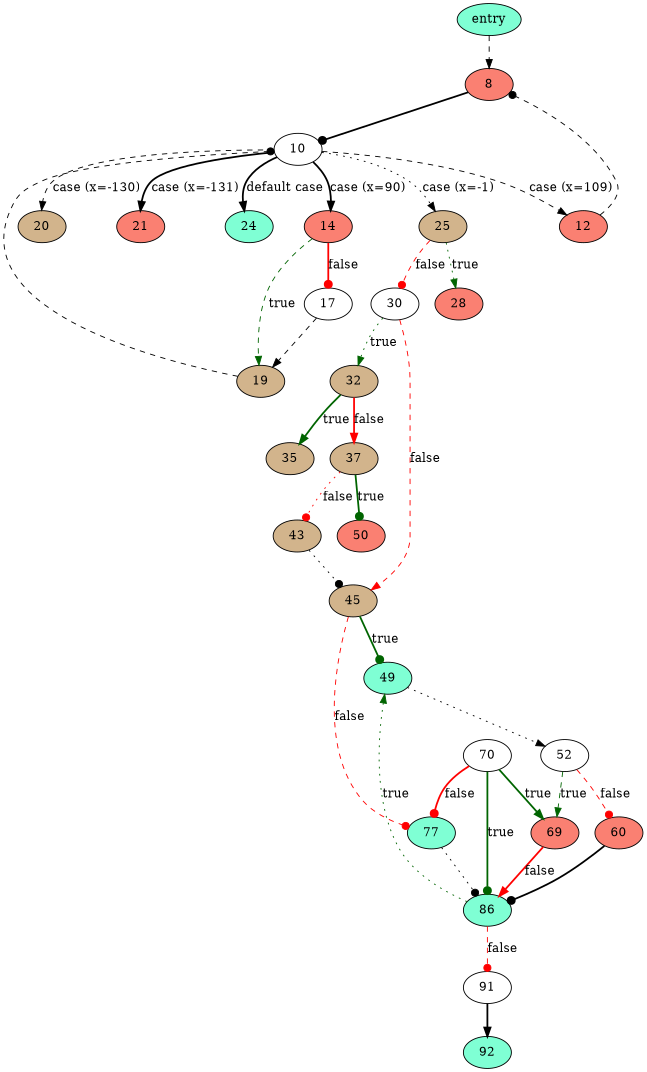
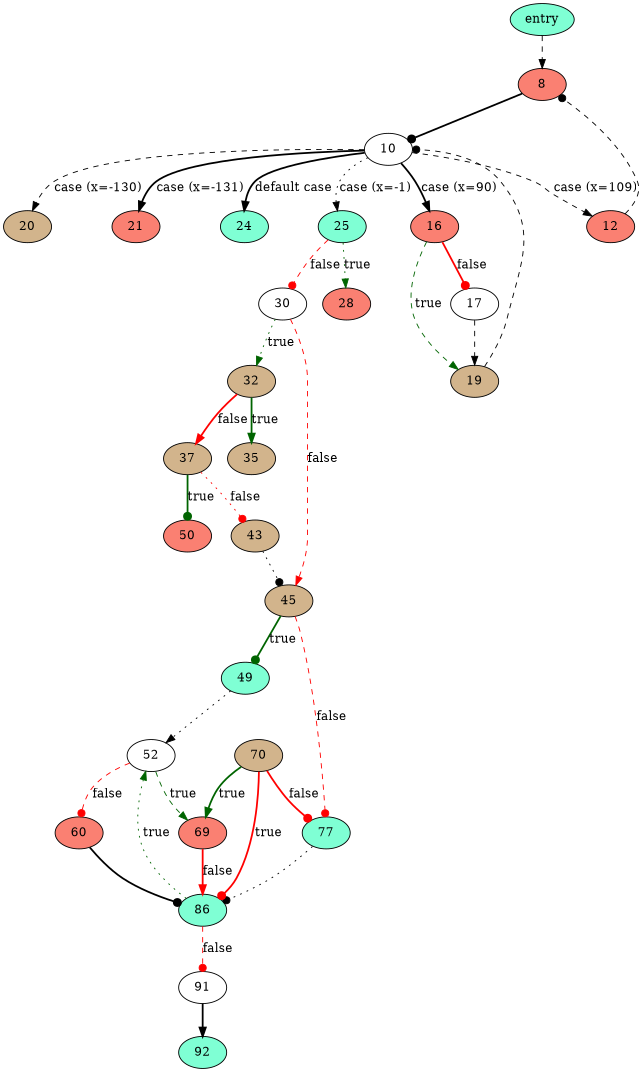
  digraph {
    node [fillcolor=salmon style=filled]
    edge [arrowhead=normal style=bold]
    n1 [fillcolor=aquamarine label=entry]
    8
    10 [fillcolor=white]
    12
-   14
+   14 [label=16]
    20 [fillcolor=tan]
    21
    24 [fillcolor=aquamarine]
-   25 [fillcolor=tan]
+   25 [fillcolor=aquamarine]
    17 [fillcolor=white]
    19 [fillcolor=tan]
    28
    30 [fillcolor=white]
    32 [fillcolor=tan]
    45 [fillcolor=tan]
    35 [fillcolor=tan]
    37 [fillcolor=tan]
    49 [fillcolor=aquamarine]
    77 [fillcolor=aquamarine]
    43 [fillcolor=tan]
    50
    52 [fillcolor=white]
    92 [fillcolor=aquamarine]
    60
    69
    86 [fillcolor=aquamarine]
    91 [fillcolor=white]
-   70 [fillcolor=white]
+   70 [fillcolor=tan]
    n1 -> 8 [style=dashed]
    8 -> 10 [arrowhead=dot]
    10 -> 12 [label="case (x=109)" style=dashed]
    10 -> 14 [label="case (x=90)"]
    10 -> 20 [label="case (x=-130)" style=dashed]
    10 -> 21 [label="case (x=-131)"]
    10 -> 24 [label="default case"]
    10 -> 25 [label="case (x=-1)" style=dotted]
    12 -> 8 [arrowhead=dot style=dashed]
    14 -> 17 [arrowhead=dot color=red label=false]
    14 -> 19 [color=darkgreen label=true style=dashed]
    25 -> 28 [color=darkgreen label=true style=dotted]
    25 -> 30 [arrowhead=dot color=red label=false style=dashed]
    17 -> 19 [style=dashed]
    19 -> 10 [arrowhead=dot style=dashed]
    30 -> 32 [color=darkgreen label=true style=dotted]
    30 -> 45 [color=red label=false style=dashed]
    32 -> 35 [color=darkgreen label=true]
    32 -> 37 [color=red label=false]
    45 -> 49 [arrowhead=dot color=darkgreen label=true]
    45 -> 77 [arrowhead=dot color=red label=false style=dashed]
    37 -> 43 [arrowhead=dot color=red label=false style=dotted]
    37 -> 50 [arrowhead=dot color=darkgreen label=true]
    49 -> 52 [style=dotted]
    77 -> 86 [arrowhead=dot style=dotted]
    43 -> 45 [arrowhead=dot style=dotted]
    52 -> 60 [arrowhead=dot color=red label=false style=dashed]
    52 -> 69 [color=darkgreen label=true style=dashed]
    60 -> 86 [arrowhead=dot]
    69 -> 86 [color=red label=false]
-   86 -> 49 [color=darkgreen label=true style=dotted]
+   86 -> 52 [color=darkgreen label=true style=dotted]
    86 -> 91 [arrowhead=dot color=red label=false style=dashed]
    91 -> 92
    70 -> 77 [arrowhead=dot color=red label=false]
    70 -> 69 [color=darkgreen label=true]
-   70 -> 86 [arrowhead=dot color=darkgreen label=true]
+   70 -> 86 [arrowhead=dot color=red label=true]
  }
